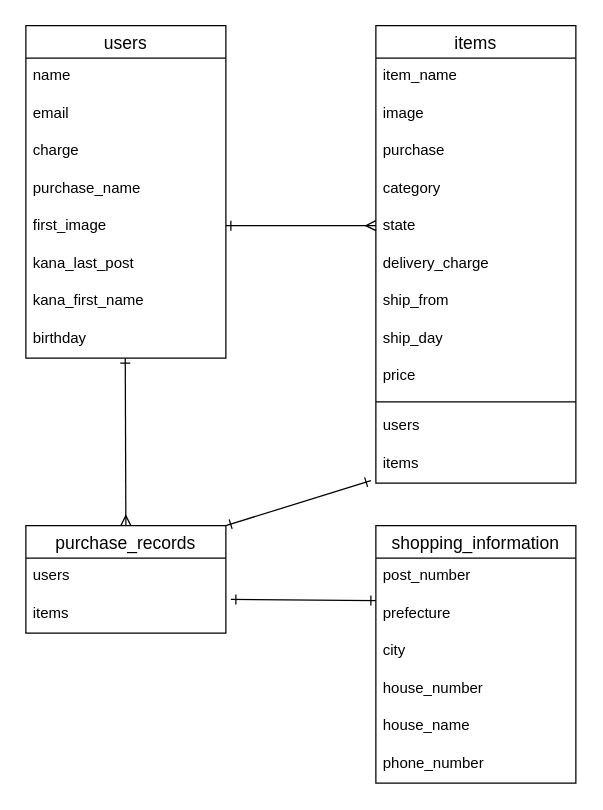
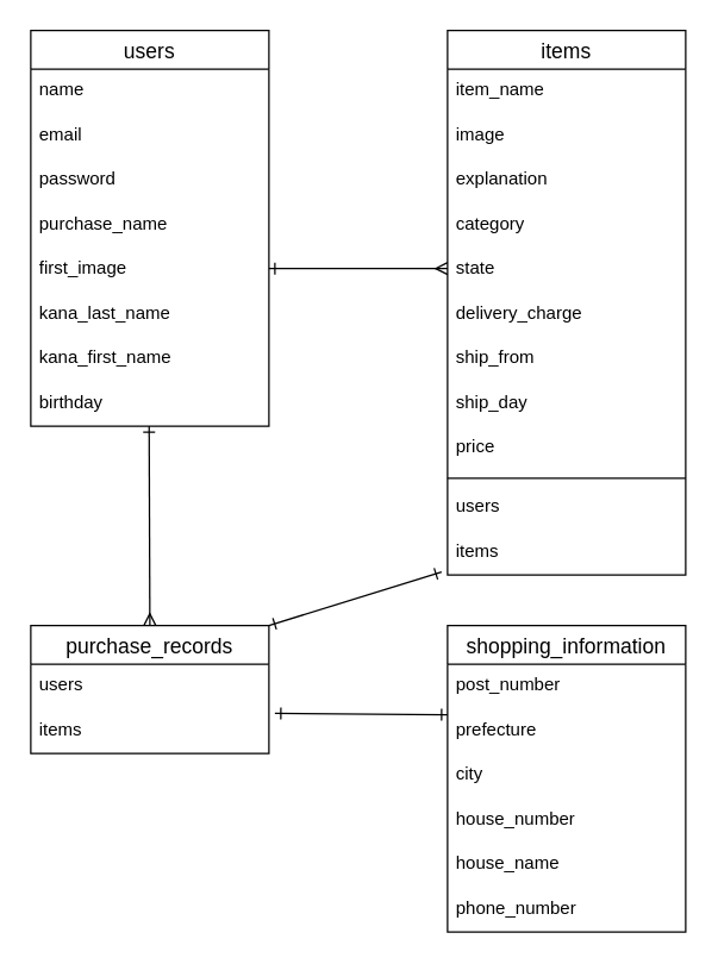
  <mxCell id="0" />
  <mxCell id="1" parent="0" />
  <mxCell id="2" value="users" style="swimlane;fontStyle=0;childLayout=stackLayout;horizontal=1;startSize=26;horizontalStack=0;resizeParent=1;resizeParentMax=0;resizeLast=0;collapsible=1;marginBottom=0;align=center;fontSize=14;" vertex="1" parent="1"><mxGeometry x="20" y="20" width="160" height="266" as="geometry" /></mxCell>
  <mxCell id="3" value="name" style="text;strokeColor=none;fillColor=none;spacingLeft=4;spacingRight=4;overflow=hidden;rotatable=0;points=[[0,0.5],[1,0.5]];portConstraint=eastwest;fontSize=12;whiteSpace=wrap;html=1;" vertex="1" parent="2"><mxGeometry y="26" width="160" height="30" as="geometry" /></mxCell>
  <mxCell id="4" value="email" style="text;strokeColor=none;fillColor=none;spacingLeft=4;spacingRight=4;overflow=hidden;rotatable=0;points=[[0,0.5],[1,0.5]];portConstraint=eastwest;fontSize=12;whiteSpace=wrap;html=1;" vertex="1" parent="2"><mxGeometry y="56" width="160" height="30" as="geometry" /></mxCell>
- <mxCell id="5" value="charge&lt;div&gt;&lt;br&gt;&lt;/div&gt;&lt;div&gt;&lt;br&gt;&lt;/div&gt;" style="text;strokeColor=none;fillColor=none;spacingLeft=4;spacingRight=4;overflow=hidden;rotatable=0;points=[[0,0.5],[1,0.5]];portConstraint=eastwest;fontSize=12;whiteSpace=wrap;html=1;" vertex="1" parent="2"><mxGeometry y="86" width="160" height="30" as="geometry" /></mxCell>
+ <mxCell id="5" value="password&lt;div&gt;&lt;br&gt;&lt;/div&gt;&lt;div&gt;&lt;br&gt;&lt;/div&gt;" style="text;strokeColor=none;fillColor=none;spacingLeft=4;spacingRight=4;overflow=hidden;rotatable=0;points=[[0,0.5],[1,0.5]];portConstraint=eastwest;fontSize=12;whiteSpace=wrap;html=1;" vertex="1" parent="2"><mxGeometry y="86" width="160" height="30" as="geometry" /></mxCell>
  <mxCell id="6" value="purchase_name" style="text;strokeColor=none;fillColor=none;spacingLeft=4;spacingRight=4;overflow=hidden;rotatable=0;points=[[0,0.5],[1,0.5]];portConstraint=eastwest;fontSize=12;whiteSpace=wrap;html=1;" vertex="1" parent="2"><mxGeometry y="116" width="160" height="30" as="geometry" /></mxCell>
  <mxCell id="7" value="first_image" style="text;strokeColor=none;fillColor=none;spacingLeft=4;spacingRight=4;overflow=hidden;rotatable=0;points=[[0,0.5],[1,0.5]];portConstraint=eastwest;fontSize=12;whiteSpace=wrap;html=1;" vertex="1" parent="2"><mxGeometry y="146" width="160" height="30" as="geometry" /></mxCell>
- <mxCell id="8" value="kana_last_post" style="text;strokeColor=none;fillColor=none;spacingLeft=4;spacingRight=4;overflow=hidden;rotatable=0;points=[[0,0.5],[1,0.5]];portConstraint=eastwest;fontSize=12;whiteSpace=wrap;html=1;" vertex="1" parent="2"><mxGeometry y="176" width="160" height="30" as="geometry" /></mxCell>
+ <mxCell id="8" value="kana_last_name" style="text;strokeColor=none;fillColor=none;spacingLeft=4;spacingRight=4;overflow=hidden;rotatable=0;points=[[0,0.5],[1,0.5]];portConstraint=eastwest;fontSize=12;whiteSpace=wrap;html=1;" vertex="1" parent="2"><mxGeometry y="176" width="160" height="30" as="geometry" /></mxCell>
  <mxCell id="9" value="kana_first_name" style="text;strokeColor=none;fillColor=none;spacingLeft=4;spacingRight=4;overflow=hidden;rotatable=0;points=[[0,0.5],[1,0.5]];portConstraint=eastwest;fontSize=12;whiteSpace=wrap;html=1;" vertex="1" parent="2"><mxGeometry y="206" width="160" height="30" as="geometry" /></mxCell>
  <mxCell id="10" value="birthday" style="text;strokeColor=none;fillColor=none;spacingLeft=4;spacingRight=4;overflow=hidden;rotatable=0;points=[[0,0.5],[1,0.5]];portConstraint=eastwest;fontSize=12;whiteSpace=wrap;html=1;" vertex="1" parent="2"><mxGeometry y="236" width="160" height="30" as="geometry" /></mxCell>
  <mxCell id="11" value="items" style="swimlane;fontStyle=0;childLayout=stackLayout;horizontal=1;startSize=26;horizontalStack=0;resizeParent=1;resizeParentMax=0;resizeLast=0;collapsible=1;marginBottom=0;align=center;fontSize=14;" vertex="1" parent="1"><mxGeometry x="300" y="20" width="160" height="366" as="geometry" /></mxCell>
  <mxCell id="12" value="item_name" style="text;strokeColor=none;fillColor=none;spacingLeft=4;spacingRight=4;overflow=hidden;rotatable=0;points=[[0,0.5],[1,0.5]];portConstraint=eastwest;fontSize=12;whiteSpace=wrap;html=1;" vertex="1" parent="11"><mxGeometry y="26" width="160" height="30" as="geometry" /></mxCell>
  <mxCell id="13" value="image&lt;div&gt;&lt;br&gt;&lt;/div&gt;" style="text;strokeColor=none;fillColor=none;spacingLeft=4;spacingRight=4;overflow=hidden;rotatable=0;points=[[0,0.5],[1,0.5]];portConstraint=eastwest;fontSize=12;whiteSpace=wrap;html=1;" vertex="1" parent="11"><mxGeometry y="56" width="160" height="30" as="geometry" /></mxCell>
- <mxCell id="14" value="purchase" style="text;strokeColor=none;fillColor=none;spacingLeft=4;spacingRight=4;overflow=hidden;rotatable=0;points=[[0,0.5],[1,0.5]];portConstraint=eastwest;fontSize=12;whiteSpace=wrap;html=1;" vertex="1" parent="11"><mxGeometry y="86" width="160" height="30" as="geometry" /></mxCell>
+ <mxCell id="14" value="explanation" style="text;strokeColor=none;fillColor=none;spacingLeft=4;spacingRight=4;overflow=hidden;rotatable=0;points=[[0,0.5],[1,0.5]];portConstraint=eastwest;fontSize=12;whiteSpace=wrap;html=1;" vertex="1" parent="11"><mxGeometry y="86" width="160" height="30" as="geometry" /></mxCell>
  <mxCell id="15" value="category" style="text;strokeColor=none;fillColor=none;spacingLeft=4;spacingRight=4;overflow=hidden;rotatable=0;points=[[0,0.5],[1,0.5]];portConstraint=eastwest;fontSize=12;whiteSpace=wrap;html=1;" vertex="1" parent="11"><mxGeometry y="116" width="160" height="30" as="geometry" /></mxCell>
  <mxCell id="16" value="state" style="text;strokeColor=none;fillColor=none;spacingLeft=4;spacingRight=4;overflow=hidden;rotatable=0;points=[[0,0.5],[1,0.5]];portConstraint=eastwest;fontSize=12;whiteSpace=wrap;html=1;" vertex="1" parent="11"><mxGeometry y="146" width="160" height="30" as="geometry" /></mxCell>
  <mxCell id="17" value="delivery_charge" style="text;strokeColor=none;fillColor=none;spacingLeft=4;spacingRight=4;overflow=hidden;rotatable=0;points=[[0,0.5],[1,0.5]];portConstraint=eastwest;fontSize=12;whiteSpace=wrap;html=1;" vertex="1" parent="11"><mxGeometry y="176" width="160" height="30" as="geometry" /></mxCell>
  <mxCell id="18" value="ship_from" style="text;strokeColor=none;fillColor=none;spacingLeft=4;spacingRight=4;overflow=hidden;rotatable=0;points=[[0,0.5],[1,0.5]];portConstraint=eastwest;fontSize=12;whiteSpace=wrap;html=1;" vertex="1" parent="11"><mxGeometry y="206" width="160" height="30" as="geometry" /></mxCell>
  <mxCell id="19" value="ship_day" style="text;strokeColor=none;fillColor=none;spacingLeft=4;spacingRight=4;overflow=hidden;rotatable=0;points=[[0,0.5],[1,0.5]];portConstraint=eastwest;fontSize=12;whiteSpace=wrap;html=1;" vertex="1" parent="11"><mxGeometry y="236" width="160" height="30" as="geometry" /></mxCell>
  <mxCell id="20" value="price" style="text;strokeColor=none;fillColor=none;spacingLeft=4;spacingRight=4;overflow=hidden;rotatable=0;points=[[0,0.5],[1,0.5]];portConstraint=eastwest;fontSize=12;whiteSpace=wrap;html=1;" vertex="1" parent="11"><mxGeometry y="266" width="160" height="30" as="geometry" /></mxCell>
  <mxCell id="21" value="" style="line;strokeWidth=1;rotatable=0;dashed=0;labelPosition=right;align=left;verticalAlign=middle;spacingTop=0;spacingLeft=6;points=[];portConstraint=eastwest;" vertex="1" parent="11"><mxGeometry y="296" width="160" height="10" as="geometry" /></mxCell>
  <mxCell id="22" value="users" style="text;strokeColor=none;fillColor=none;spacingLeft=4;spacingRight=4;overflow=hidden;rotatable=0;points=[[0,0.5],[1,0.5]];portConstraint=eastwest;fontSize=12;whiteSpace=wrap;html=1;" vertex="1" parent="11"><mxGeometry y="306" width="160" height="30" as="geometry" /></mxCell>
  <mxCell id="23" value="items" style="text;strokeColor=none;fillColor=none;spacingLeft=4;spacingRight=4;overflow=hidden;rotatable=0;points=[[0,0.5],[1,0.5]];portConstraint=eastwest;fontSize=12;whiteSpace=wrap;html=1;" vertex="1" parent="11"><mxGeometry y="336" width="160" height="30" as="geometry" /></mxCell>
  <mxCell id="24" value="shopping_information" style="swimlane;fontStyle=0;childLayout=stackLayout;horizontal=1;startSize=26;horizontalStack=0;resizeParent=1;resizeParentMax=0;resizeLast=0;collapsible=1;marginBottom=0;align=center;fontSize=14;" vertex="1" parent="1"><mxGeometry x="300" y="420" width="160" height="206" as="geometry" /></mxCell>
  <mxCell id="25" value="post_number" style="text;strokeColor=none;fillColor=none;spacingLeft=4;spacingRight=4;overflow=hidden;rotatable=0;points=[[0,0.5],[1,0.5]];portConstraint=eastwest;fontSize=12;whiteSpace=wrap;html=1;" vertex="1" parent="24"><mxGeometry y="26" width="160" height="30" as="geometry" /></mxCell>
  <mxCell id="26" value="prefecture" style="text;strokeColor=none;fillColor=none;spacingLeft=4;spacingRight=4;overflow=hidden;rotatable=0;points=[[0,0.5],[1,0.5]];portConstraint=eastwest;fontSize=12;whiteSpace=wrap;html=1;" vertex="1" parent="24"><mxGeometry y="56" width="160" height="30" as="geometry" /></mxCell>
  <mxCell id="27" value="city" style="text;strokeColor=none;fillColor=none;spacingLeft=4;spacingRight=4;overflow=hidden;rotatable=0;points=[[0,0.5],[1,0.5]];portConstraint=eastwest;fontSize=12;whiteSpace=wrap;html=1;" vertex="1" parent="24"><mxGeometry y="86" width="160" height="30" as="geometry" /></mxCell>
  <mxCell id="28" value="house_number" style="text;strokeColor=none;fillColor=none;spacingLeft=4;spacingRight=4;overflow=hidden;rotatable=0;points=[[0,0.5],[1,0.5]];portConstraint=eastwest;fontSize=12;whiteSpace=wrap;html=1;" vertex="1" parent="24"><mxGeometry y="116" width="160" height="30" as="geometry" /></mxCell>
  <mxCell id="29" value="house_name" style="text;strokeColor=none;fillColor=none;spacingLeft=4;spacingRight=4;overflow=hidden;rotatable=0;points=[[0,0.5],[1,0.5]];portConstraint=eastwest;fontSize=12;whiteSpace=wrap;html=1;" vertex="1" parent="24"><mxGeometry y="146" width="160" height="30" as="geometry" /></mxCell>
  <mxCell id="30" value="phone_number" style="text;strokeColor=none;fillColor=none;spacingLeft=4;spacingRight=4;overflow=hidden;rotatable=0;points=[[0,0.5],[1,0.5]];portConstraint=eastwest;fontSize=12;whiteSpace=wrap;html=1;" vertex="1" parent="24"><mxGeometry y="176" width="160" height="30" as="geometry" /></mxCell>
  <mxCell id="31" value="purchase_records" style="swimlane;fontStyle=0;childLayout=stackLayout;horizontal=1;startSize=26;horizontalStack=0;resizeParent=1;resizeParentMax=0;resizeLast=0;collapsible=1;marginBottom=0;align=center;fontSize=14;" vertex="1" parent="1"><mxGeometry x="20" y="420" width="160" height="86" as="geometry"><mxRectangle y="56" width="160" height="30" as="alternateBounds" /></mxGeometry></mxCell>
  <mxCell id="32" value="users" style="text;strokeColor=none;fillColor=none;spacingLeft=4;spacingRight=4;overflow=hidden;rotatable=0;points=[[0,0.5],[1,0.5]];portConstraint=eastwest;fontSize=12;whiteSpace=wrap;html=1;" vertex="1" parent="31"><mxGeometry y="26" width="160" height="30" as="geometry" /></mxCell>
  <mxCell id="33" value="items" style="text;strokeColor=none;fillColor=none;spacingLeft=4;spacingRight=4;overflow=hidden;rotatable=0;points=[[0,0.5],[1,0.5]];portConstraint=eastwest;fontSize=12;whiteSpace=wrap;html=1;" vertex="1" parent="31"><mxGeometry y="56" width="160" height="30" as="geometry" /></mxCell>
  <mxCell id="34" value="" style="fontSize=12;html=1;endArrow=ERmany;entryX=0;entryY=0.8;entryDx=0;entryDy=0;entryPerimeter=0;startArrow=ERone;startFill=0;" edge="1" parent="1"><mxGeometry width="100" height="100" relative="1" as="geometry"><mxPoint x="180" y="180" as="sourcePoint" /><mxPoint x="300" y="180" as="targetPoint" /></mxGeometry></mxCell>
  <mxCell id="35" value="" style="fontSize=12;html=1;endArrow=ERmany;startArrow=ERone;startFill=0;entryX=0.5;entryY=0;entryDx=0;entryDy=0;" edge="1" parent="1" target="31"><mxGeometry width="100" height="100" relative="1" as="geometry"><mxPoint x="99.5" y="286" as="sourcePoint" /><mxPoint x="99.5" y="396" as="targetPoint" /></mxGeometry></mxCell>
  <mxCell id="36" value="" style="fontSize=12;html=1;endArrow=ERone;startArrow=ERone;startFill=0;entryX=0.025;entryY=0.8;entryDx=0;entryDy=0;entryPerimeter=0;endFill=0;exitX=1.025;exitY=0.1;exitDx=0;exitDy=0;exitPerimeter=0;" edge="1" parent="1" source="33"><mxGeometry width="100" height="100" relative="1" as="geometry"><mxPoint x="190" y="480" as="sourcePoint" /><mxPoint x="300" y="480" as="targetPoint" /></mxGeometry></mxCell>
  <mxCell id="37" value="" style="fontSize=12;html=1;endArrow=ERone;startArrow=ERone;startFill=0;endFill=0;exitX=1;exitY=0;exitDx=0;exitDy=0;exitPerimeter=0;entryX=-0.025;entryY=0.933;entryDx=0;entryDy=0;entryPerimeter=0;" edge="1" parent="1" source="31" target="23"><mxGeometry width="100" height="100" relative="1" as="geometry"><mxPoint x="190" y="416" as="sourcePoint" /><mxPoint x="300" y="346" as="targetPoint" /><Array as="points" /></mxGeometry></mxCell>
